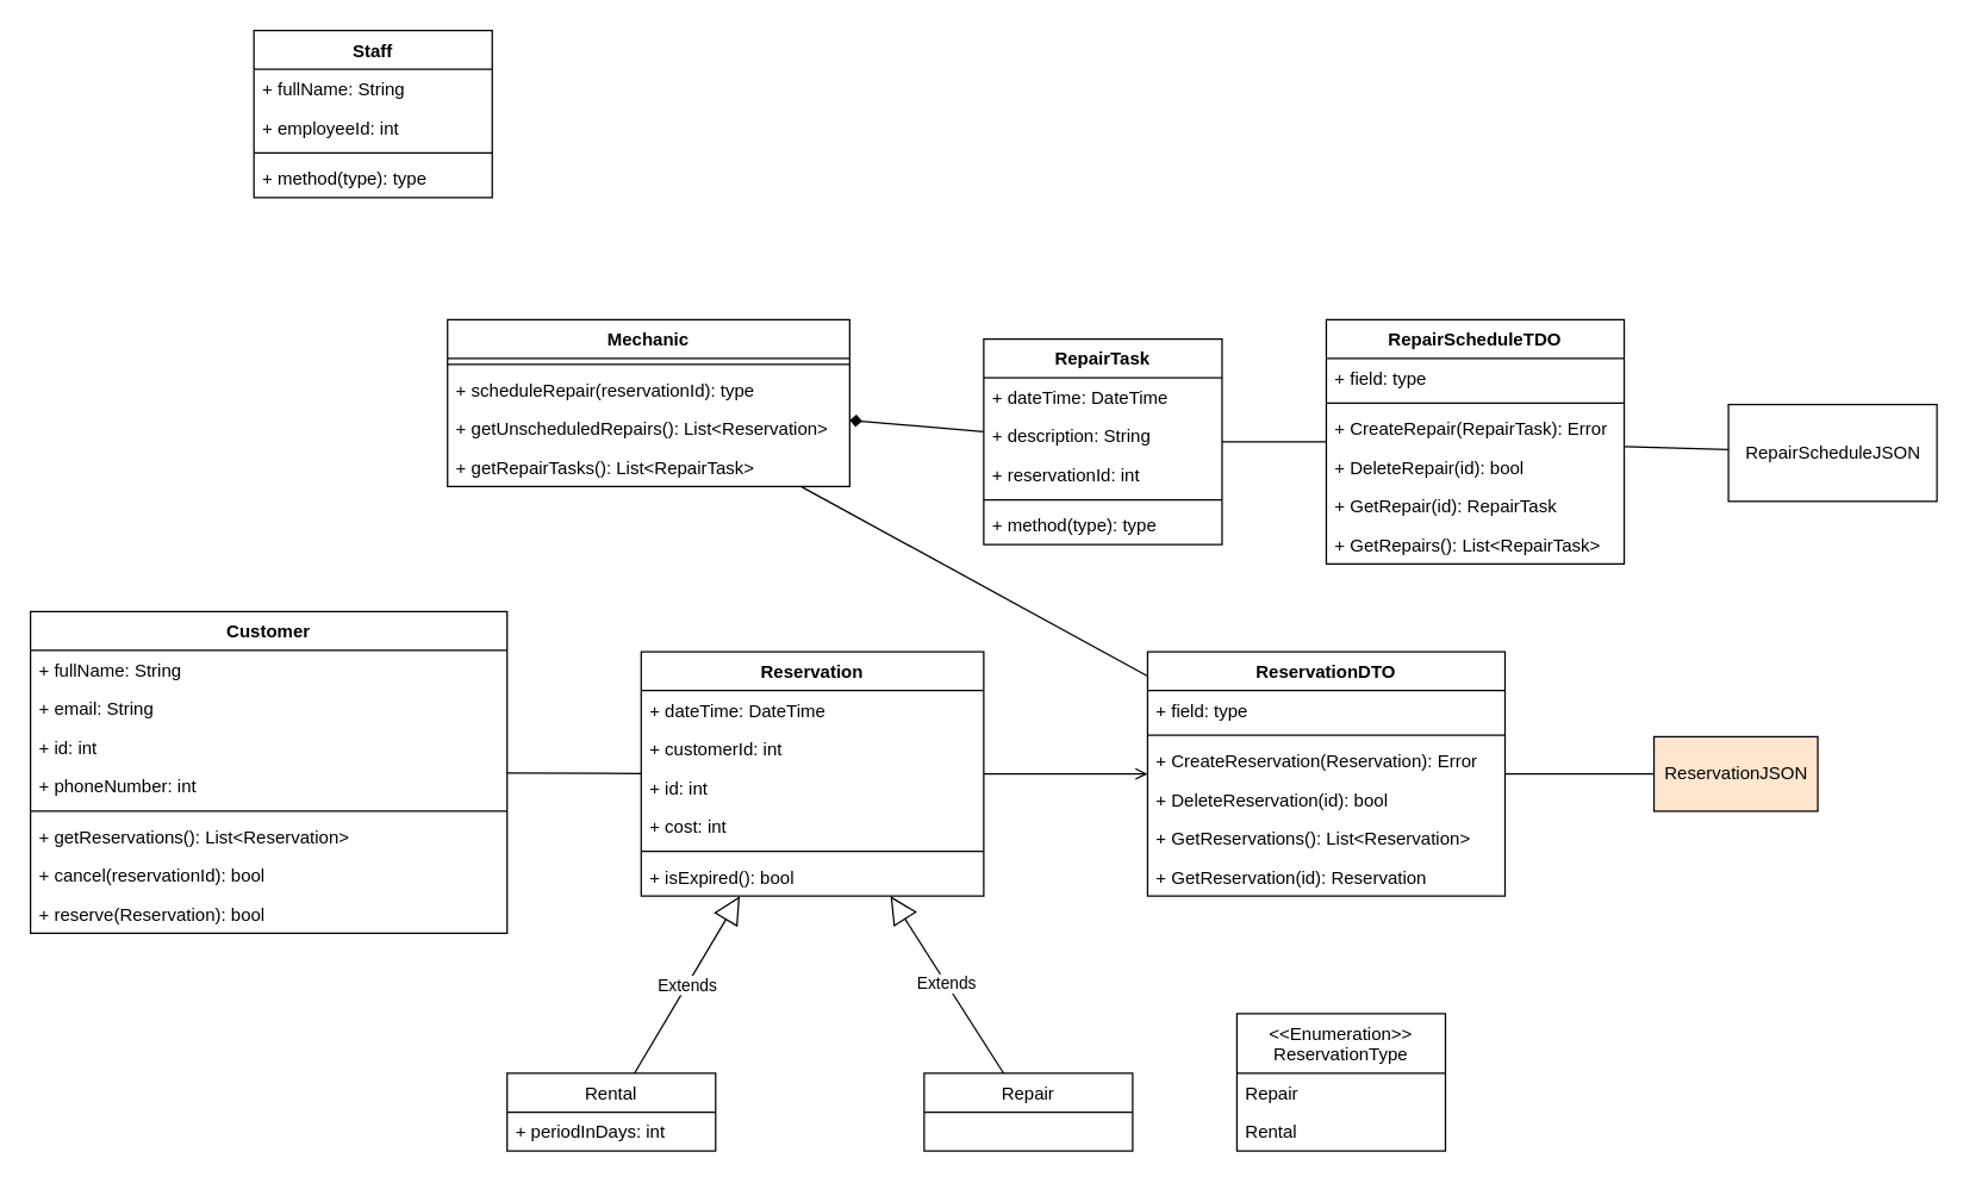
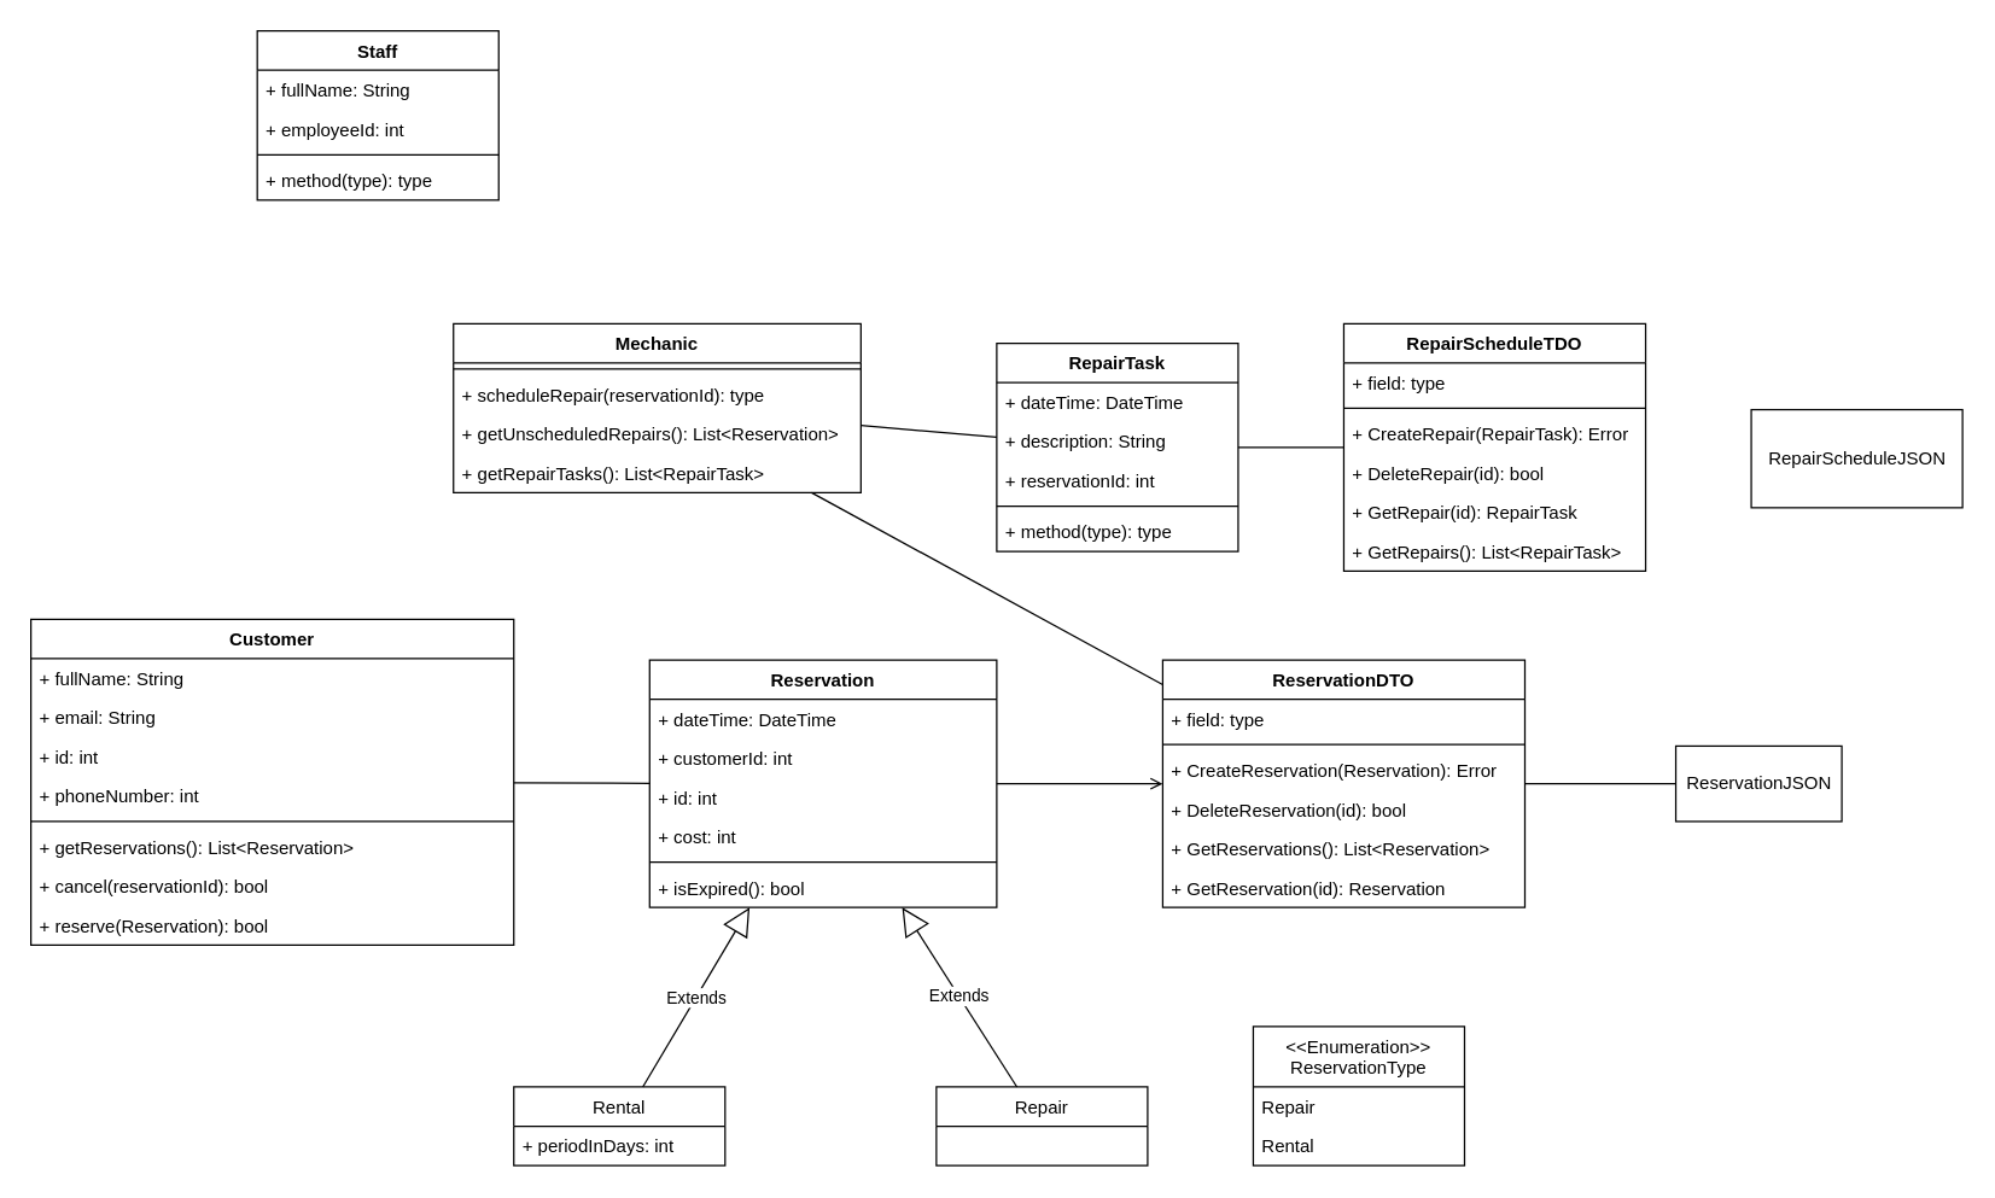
  <mxCell id="0" />
  <mxCell id="1" parent="0" />
  <mxCell id="2" value="Customer" style="swimlane;fontStyle=1;align=center;verticalAlign=top;childLayout=stackLayout;horizontal=1;startSize=26;horizontalStack=0;resizeParent=1;resizeParentMax=0;resizeLast=0;collapsible=1;marginBottom=0;" vertex="1" parent="1"><mxGeometry x="20" width="320" height="216" as="geometry" y="410" /></mxCell>
  <mxCell id="3" value="+ fullName: String" style="text;strokeColor=none;fillColor=none;align=left;verticalAlign=top;spacingLeft=4;spacingRight=4;overflow=hidden;rotatable=0;points=[[0,0.5],[1,0.5]];portConstraint=eastwest;" vertex="1" parent="2"><mxGeometry y="26" width="320" height="26" as="geometry" /></mxCell>
  <mxCell id="4" value="+ email: String" style="text;strokeColor=none;fillColor=none;align=left;verticalAlign=top;spacingLeft=4;spacingRight=4;overflow=hidden;rotatable=0;points=[[0,0.5],[1,0.5]];portConstraint=eastwest;" vertex="1" parent="2"><mxGeometry y="52" width="320" height="26" as="geometry" /></mxCell>
  <mxCell id="5" value="+ id: int" style="text;strokeColor=none;fillColor=none;align=left;verticalAlign=top;spacingLeft=4;spacingRight=4;overflow=hidden;rotatable=0;points=[[0,0.5],[1,0.5]];portConstraint=eastwest;" vertex="1" parent="2"><mxGeometry y="78" width="320" height="26" as="geometry" /></mxCell>
  <mxCell id="6" value="+ phoneNumber: int" style="text;strokeColor=none;fillColor=none;align=left;verticalAlign=top;spacingLeft=4;spacingRight=4;overflow=hidden;rotatable=0;points=[[0,0.5],[1,0.5]];portConstraint=eastwest;" vertex="1" parent="2"><mxGeometry y="104" width="320" height="26" as="geometry" /></mxCell>
  <mxCell id="7" value="" style="line;strokeWidth=1;fillColor=none;align=left;verticalAlign=middle;spacingTop=-1;spacingLeft=3;spacingRight=3;rotatable=0;labelPosition=right;points=[];portConstraint=eastwest;" vertex="1" parent="2"><mxGeometry y="130" width="320" height="8" as="geometry" /></mxCell>
  <mxCell id="8" value="+ getReservations(): List&lt;Reservation&gt;" style="text;strokeColor=none;fillColor=none;align=left;verticalAlign=top;spacingLeft=4;spacingRight=4;overflow=hidden;rotatable=0;points=[[0,0.5],[1,0.5]];portConstraint=eastwest;" vertex="1" parent="2"><mxGeometry y="138" width="320" height="26" as="geometry" /></mxCell>
  <mxCell id="9" value="+ cancel(reservationId): bool" style="text;strokeColor=none;fillColor=none;align=left;verticalAlign=top;spacingLeft=4;spacingRight=4;overflow=hidden;rotatable=0;points=[[0,0.5],[1,0.5]];portConstraint=eastwest;" vertex="1" parent="2"><mxGeometry y="164" width="320" height="26" as="geometry" /></mxCell>
  <mxCell id="10" value="+ reserve(Reservation): bool" style="text;strokeColor=none;fillColor=none;align=left;verticalAlign=top;spacingLeft=4;spacingRight=4;overflow=hidden;rotatable=0;points=[[0,0.5],[1,0.5]];portConstraint=eastwest;" vertex="1" parent="2"><mxGeometry y="190" width="320" height="26" as="geometry" /></mxCell>
  <mxCell id="11" value="Reservation" style="swimlane;fontStyle=1;align=center;verticalAlign=top;childLayout=stackLayout;horizontal=1;startSize=26;horizontalStack=0;resizeParent=1;resizeParentMax=0;resizeLast=0;collapsible=1;marginBottom=0;" vertex="1" parent="1"><mxGeometry x="430" y="437" width="230" height="164" as="geometry" /></mxCell>
  <mxCell id="12" value="+ dateTime: DateTime" style="text;strokeColor=none;fillColor=none;align=left;verticalAlign=top;spacingLeft=4;spacingRight=4;overflow=hidden;rotatable=0;points=[[0,0.5],[1,0.5]];portConstraint=eastwest;" vertex="1" parent="11"><mxGeometry y="26" width="230" height="26" as="geometry" /></mxCell>
  <mxCell id="13" value="+ customerId: int" style="text;strokeColor=none;fillColor=none;align=left;verticalAlign=top;spacingLeft=4;spacingRight=4;overflow=hidden;rotatable=0;points=[[0,0.5],[1,0.5]];portConstraint=eastwest;" vertex="1" parent="11"><mxGeometry y="52" width="230" height="26" as="geometry" /></mxCell>
  <mxCell id="14" value="+ id: int" style="text;strokeColor=none;fillColor=none;align=left;verticalAlign=top;spacingLeft=4;spacingRight=4;overflow=hidden;rotatable=0;points=[[0,0.5],[1,0.5]];portConstraint=eastwest;" vertex="1" parent="11"><mxGeometry y="78" width="230" height="26" as="geometry" /></mxCell>
  <mxCell id="15" value="+ cost: int" style="text;strokeColor=none;fillColor=none;align=left;verticalAlign=top;spacingLeft=4;spacingRight=4;overflow=hidden;rotatable=0;points=[[0,0.5],[1,0.5]];portConstraint=eastwest;" vertex="1" parent="11"><mxGeometry y="104" width="230" height="26" as="geometry" /></mxCell>
  <mxCell id="16" value="" style="line;strokeWidth=1;fillColor=none;align=left;verticalAlign=middle;spacingTop=-1;spacingLeft=3;spacingRight=3;rotatable=0;labelPosition=right;points=[];portConstraint=eastwest;" vertex="1" parent="11"><mxGeometry y="130" width="230" height="8" as="geometry" /></mxCell>
  <mxCell id="17" value="+ isExpired(): bool" style="text;strokeColor=none;fillColor=none;align=left;verticalAlign=top;spacingLeft=4;spacingRight=4;overflow=hidden;rotatable=0;points=[[0,0.5],[1,0.5]];portConstraint=eastwest;" vertex="1" parent="11"><mxGeometry y="138" width="230" height="26" as="geometry" /></mxCell>
  <mxCell id="18" value="Rental" style="swimlane;fontStyle=0;childLayout=stackLayout;horizontal=1;startSize=26;fillColor=none;horizontalStack=0;resizeParent=1;resizeParentMax=0;resizeLast=0;collapsible=1;marginBottom=0;" vertex="1" parent="1"><mxGeometry x="340" y="720" width="140" height="52" as="geometry" /></mxCell>
  <mxCell id="19" value="+ periodInDays: int" style="text;strokeColor=none;fillColor=none;align=left;verticalAlign=top;spacingLeft=4;spacingRight=4;overflow=hidden;rotatable=0;points=[[0,0.5],[1,0.5]];portConstraint=eastwest;" vertex="1" parent="18"><mxGeometry y="26" width="140" height="26" as="geometry" /></mxCell>
  <mxCell id="20" value="Repair" style="swimlane;fontStyle=0;childLayout=stackLayout;horizontal=1;startSize=26;fillColor=none;horizontalStack=0;resizeParent=1;resizeParentMax=0;resizeLast=0;collapsible=1;marginBottom=0;" vertex="1" parent="1"><mxGeometry x="620" y="720" width="140" height="52" as="geometry" /></mxCell>
  <mxCell id="21" value="Extends" style="endArrow=block;endSize=16;endFill=0;html=1;rounded=0;" edge="1" parent="1" source="18" target="11"><mxGeometry width="160" relative="1" as="geometry"><mxPoint x="210" y="680" as="sourcePoint" /><mxPoint x="370" y="680" as="targetPoint" /></mxGeometry></mxCell>
  <mxCell id="22" value="Extends" style="endArrow=block;endSize=16;endFill=0;html=1;rounded=0;" edge="1" parent="1" source="20" target="11"><mxGeometry width="160" relative="1" as="geometry"><mxPoint x="130" y="720" as="sourcePoint" /><mxPoint x="290" y="720" as="targetPoint" /></mxGeometry></mxCell>
  <mxCell id="23" value="" style="endArrow=none;html=1;rounded=0;" edge="1" parent="1" source="2" target="11"><mxGeometry width="50" height="50" relative="1" as="geometry"><mxPoint x="270" y="580" as="sourcePoint" /><mxPoint x="320" y="530" as="targetPoint" /></mxGeometry></mxCell>
  <mxCell id="24" value="ReservationDTO" style="swimlane;fontStyle=1;align=center;verticalAlign=top;childLayout=stackLayout;horizontal=1;startSize=26;horizontalStack=0;resizeParent=1;resizeParentMax=0;resizeLast=0;collapsible=1;marginBottom=0;" vertex="1" parent="1"><mxGeometry x="770" y="437" width="240" height="164" as="geometry" /></mxCell>
  <mxCell id="25" value="+ field: type" style="text;strokeColor=none;fillColor=none;align=left;verticalAlign=top;spacingLeft=4;spacingRight=4;overflow=hidden;rotatable=0;points=[[0,0.5],[1,0.5]];portConstraint=eastwest;" vertex="1" parent="24"><mxGeometry y="26" width="240" height="26" as="geometry" /></mxCell>
  <mxCell id="26" value="" style="line;strokeWidth=1;fillColor=none;align=left;verticalAlign=middle;spacingTop=-1;spacingLeft=3;spacingRight=3;rotatable=0;labelPosition=right;points=[];portConstraint=eastwest;" vertex="1" parent="24"><mxGeometry y="52" width="240" height="8" as="geometry" /></mxCell>
  <mxCell id="27" value="+ CreateReservation(Reservation): Error" style="text;strokeColor=none;fillColor=none;align=left;verticalAlign=top;spacingLeft=4;spacingRight=4;overflow=hidden;rotatable=0;points=[[0,0.5],[1,0.5]];portConstraint=eastwest;" vertex="1" parent="24"><mxGeometry y="60" width="240" height="26" as="geometry" /></mxCell>
  <mxCell id="28" value="+ DeleteReservation(id): bool" style="text;strokeColor=none;fillColor=none;align=left;verticalAlign=top;spacingLeft=4;spacingRight=4;overflow=hidden;rotatable=0;points=[[0,0.5],[1,0.5]];portConstraint=eastwest;" vertex="1" parent="24"><mxGeometry y="86" width="240" height="26" as="geometry" /></mxCell>
  <mxCell id="29" value="+ GetReservations(): List&lt;Reservation&gt;" style="text;strokeColor=none;fillColor=none;align=left;verticalAlign=top;spacingLeft=4;spacingRight=4;overflow=hidden;rotatable=0;points=[[0,0.5],[1,0.5]];portConstraint=eastwest;" vertex="1" parent="24"><mxGeometry y="112" width="240" height="26" as="geometry" /></mxCell>
  <mxCell id="30" value="+ GetReservation(id): Reservation" style="text;strokeColor=none;fillColor=none;align=left;verticalAlign=top;spacingLeft=4;spacingRight=4;overflow=hidden;rotatable=0;points=[[0,0.5],[1,0.5]];portConstraint=eastwest;" vertex="1" parent="24"><mxGeometry y="138" width="240" height="26" as="geometry" /></mxCell>
  <mxCell id="31" value="" style="endArrow=open;html=1;rounded=0;" edge="1" parent="1" source="11" target="24"><mxGeometry width="50" height="50" relative="1" as="geometry"><mxPoint x="630" y="650" as="sourcePoint" /><mxPoint x="680" y="600" as="targetPoint" /></mxGeometry></mxCell>
- <mxCell id="32" value="ReservationJSON" style="html=1;fillColor=#ffe6cc;" vertex="1" parent="1"><mxGeometry x="1110" y="494" width="110" height="50" as="geometry" /></mxCell>
+ <mxCell id="32" value="ReservationJSON" style="html=1;" vertex="1" parent="1"><mxGeometry x="1110" y="494" width="110" height="50" as="geometry" /></mxCell>
  <mxCell id="33" value="" style="endArrow=none;html=1;rounded=0;" edge="1" parent="1" source="24" target="32"><mxGeometry width="50" height="50" relative="1" as="geometry"><mxPoint x="980" y="630" as="sourcePoint" /><mxPoint x="1030" y="580" as="targetPoint" /></mxGeometry></mxCell>
  <mxCell id="34" value="&lt;&lt;Enumeration&gt;&gt;&#10;ReservationType" style="swimlane;fontStyle=0;childLayout=stackLayout;horizontal=1;startSize=40;fillColor=none;horizontalStack=0;resizeParent=1;resizeParentMax=0;resizeLast=0;collapsible=1;marginBottom=0;" vertex="1" parent="1"><mxGeometry x="830" y="680" width="140" height="92" as="geometry" /></mxCell>
  <mxCell id="35" value="Repair" style="text;strokeColor=none;fillColor=none;align=left;verticalAlign=top;spacingLeft=4;spacingRight=4;overflow=hidden;rotatable=0;points=[[0,0.5],[1,0.5]];portConstraint=eastwest;" vertex="1" parent="34"><mxGeometry y="40" width="140" height="26" as="geometry" /></mxCell>
  <mxCell id="36" value="Rental" style="text;strokeColor=none;fillColor=none;align=left;verticalAlign=top;spacingLeft=4;spacingRight=4;overflow=hidden;rotatable=0;points=[[0,0.5],[1,0.5]];portConstraint=eastwest;" vertex="1" parent="34"><mxGeometry y="66" width="140" height="26" as="geometry" /></mxCell>
  <mxCell id="37" value="Mechanic" style="swimlane;fontStyle=1;align=center;verticalAlign=top;childLayout=stackLayout;horizontal=1;startSize=26;horizontalStack=0;resizeParent=1;resizeParentMax=0;resizeLast=0;collapsible=1;marginBottom=0;" vertex="1" parent="1"><mxGeometry x="300" y="214" width="270" height="112" as="geometry" /></mxCell>
  <mxCell id="38" value="" style="line;strokeWidth=1;fillColor=none;align=left;verticalAlign=middle;spacingTop=-1;spacingLeft=3;spacingRight=3;rotatable=0;labelPosition=right;points=[];portConstraint=eastwest;" vertex="1" parent="37"><mxGeometry y="26" width="270" height="8" as="geometry" /></mxCell>
  <mxCell id="39" value="+ scheduleRepair(reservationId): type" style="text;strokeColor=none;fillColor=none;align=left;verticalAlign=top;spacingLeft=4;spacingRight=4;overflow=hidden;rotatable=0;points=[[0,0.5],[1,0.5]];portConstraint=eastwest;" vertex="1" parent="37"><mxGeometry y="34" width="270" height="26" as="geometry" /></mxCell>
  <mxCell id="40" value="+ getUnscheduledRepairs(): List&lt;Reservation&gt;" style="text;strokeColor=none;fillColor=none;align=left;verticalAlign=top;spacingLeft=4;spacingRight=4;overflow=hidden;rotatable=0;points=[[0,0.5],[1,0.5]];portConstraint=eastwest;" vertex="1" parent="37"><mxGeometry y="60" width="270" height="26" as="geometry" /></mxCell>
  <mxCell id="41" value="+ getRepairTasks(): List&lt;RepairTask&gt;" style="text;strokeColor=none;fillColor=none;align=left;verticalAlign=top;spacingLeft=4;spacingRight=4;overflow=hidden;rotatable=0;points=[[0,0.5],[1,0.5]];portConstraint=eastwest;" vertex="1" parent="37"><mxGeometry y="86" width="270" height="26" as="geometry" /></mxCell>
  <mxCell id="42" value="RepairScheduleJSON" style="html=1;" vertex="1" parent="1"><mxGeometry x="1160" y="271" width="140" height="65" as="geometry" /></mxCell>
  <mxCell id="43" value="RepairScheduleTDO" style="swimlane;fontStyle=1;align=center;verticalAlign=top;childLayout=stackLayout;horizontal=1;startSize=26;horizontalStack=0;resizeParent=1;resizeParentMax=0;resizeLast=0;collapsible=1;marginBottom=0;" vertex="1" parent="1"><mxGeometry x="890" y="214" width="200" height="164" as="geometry" /></mxCell>
  <mxCell id="44" value="+ field: type" style="text;strokeColor=none;fillColor=none;align=left;verticalAlign=top;spacingLeft=4;spacingRight=4;overflow=hidden;rotatable=0;points=[[0,0.5],[1,0.5]];portConstraint=eastwest;" vertex="1" parent="43"><mxGeometry y="26" width="200" height="26" as="geometry" /></mxCell>
  <mxCell id="45" value="" style="line;strokeWidth=1;fillColor=none;align=left;verticalAlign=middle;spacingTop=-1;spacingLeft=3;spacingRight=3;rotatable=0;labelPosition=right;points=[];portConstraint=eastwest;" vertex="1" parent="43"><mxGeometry y="52" width="200" height="8" as="geometry" /></mxCell>
  <mxCell id="46" value="+ CreateRepair(RepairTask): Error" style="text;strokeColor=none;fillColor=none;align=left;verticalAlign=top;spacingLeft=4;spacingRight=4;overflow=hidden;rotatable=0;points=[[0,0.5],[1,0.5]];portConstraint=eastwest;" vertex="1" parent="43"><mxGeometry y="60" width="200" height="26" as="geometry" /></mxCell>
  <mxCell id="47" value="+ DeleteRepair(id): bool" style="text;strokeColor=none;fillColor=none;align=left;verticalAlign=top;spacingLeft=4;spacingRight=4;overflow=hidden;rotatable=0;points=[[0,0.5],[1,0.5]];portConstraint=eastwest;" vertex="1" parent="43"><mxGeometry y="86" width="200" height="26" as="geometry" /></mxCell>
  <mxCell id="48" value="+ GetRepair(id): RepairTask" style="text;strokeColor=none;fillColor=none;align=left;verticalAlign=top;spacingLeft=4;spacingRight=4;overflow=hidden;rotatable=0;points=[[0,0.5],[1,0.5]];portConstraint=eastwest;" vertex="1" parent="43"><mxGeometry y="112" width="200" height="26" as="geometry" /></mxCell>
  <mxCell id="49" value="+ GetRepairs(): List&lt;RepairTask&gt;" style="text;strokeColor=none;fillColor=none;align=left;verticalAlign=top;spacingLeft=4;spacingRight=4;overflow=hidden;rotatable=0;points=[[0,0.5],[1,0.5]];portConstraint=eastwest;" vertex="1" parent="43"><mxGeometry y="138" width="200" height="26" as="geometry" /></mxCell>
  <mxCell id="50" value="RepairTask" style="swimlane;fontStyle=1;align=center;verticalAlign=top;childLayout=stackLayout;horizontal=1;startSize=26;horizontalStack=0;resizeParent=1;resizeParentMax=0;resizeLast=0;collapsible=1;marginBottom=0;" vertex="1" parent="1"><mxGeometry x="660" y="227" width="160" height="138" as="geometry" /></mxCell>
  <mxCell id="51" value="+ dateTime: DateTime" style="text;strokeColor=none;fillColor=none;align=left;verticalAlign=top;spacingLeft=4;spacingRight=4;overflow=hidden;rotatable=0;points=[[0,0.5],[1,0.5]];portConstraint=eastwest;" vertex="1" parent="50"><mxGeometry y="26" width="160" height="26" as="geometry" /></mxCell>
  <mxCell id="52" value="+ description: String" style="text;strokeColor=none;fillColor=none;align=left;verticalAlign=top;spacingLeft=4;spacingRight=4;overflow=hidden;rotatable=0;points=[[0,0.5],[1,0.5]];portConstraint=eastwest;" vertex="1" parent="50"><mxGeometry y="52" width="160" height="26" as="geometry" /></mxCell>
  <mxCell id="53" value="+ reservationId: int" style="text;strokeColor=none;fillColor=none;align=left;verticalAlign=top;spacingLeft=4;spacingRight=4;overflow=hidden;rotatable=0;points=[[0,0.5],[1,0.5]];portConstraint=eastwest;" vertex="1" parent="50"><mxGeometry y="78" width="160" height="26" as="geometry" /></mxCell>
  <mxCell id="54" value="" style="line;strokeWidth=1;fillColor=none;align=left;verticalAlign=middle;spacingTop=-1;spacingLeft=3;spacingRight=3;rotatable=0;labelPosition=right;points=[];portConstraint=eastwest;" vertex="1" parent="50"><mxGeometry y="104" width="160" height="8" as="geometry" /></mxCell>
  <mxCell id="55" value="+ method(type): type" style="text;strokeColor=none;fillColor=none;align=left;verticalAlign=top;spacingLeft=4;spacingRight=4;overflow=hidden;rotatable=0;points=[[0,0.5],[1,0.5]];portConstraint=eastwest;" vertex="1" parent="50"><mxGeometry y="112" width="160" height="26" as="geometry" /></mxCell>
- <mxCell id="56" value="" style="endArrow=none;html=1;rounded=0;" edge="1" parent="1" source="43" target="42"><mxGeometry width="50" height="50" relative="1" as="geometry"><mxPoint x="920" y="430" as="sourcePoint" /><mxPoint x="970" y="380" as="targetPoint" /></mxGeometry></mxCell>
  <mxCell id="57" value="" style="endArrow=none;html=1;rounded=0;" edge="1" parent="1" source="50" target="43"><mxGeometry width="50" height="50" relative="1" as="geometry"><mxPoint x="860" y="420" as="sourcePoint" /><mxPoint x="910" y="370" as="targetPoint" /></mxGeometry></mxCell>
- <mxCell id="58" value="" style="endArrow=diamond;html=1;rounded=0;" edge="1" parent="1" source="50" target="37"><mxGeometry width="50" height="50" relative="1" as="geometry"><mxPoint x="390" y="430" as="sourcePoint" /><mxPoint x="440" y="380" as="targetPoint" /></mxGeometry></mxCell>
+ <mxCell id="58" value="" style="endArrow=none;html=1;rounded=0;" edge="1" parent="1" source="50" target="37"><mxGeometry width="50" height="50" relative="1" as="geometry"><mxPoint x="390" y="430" as="sourcePoint" /><mxPoint x="440" y="380" as="targetPoint" /></mxGeometry></mxCell>
  <mxCell id="59" value="" style="endArrow=none;html=1;rounded=0;" edge="1" parent="1" source="37" target="24"><mxGeometry width="50" height="50" relative="1" as="geometry"><mxPoint x="500" y="420" as="sourcePoint" /><mxPoint x="550" y="370" as="targetPoint" /></mxGeometry></mxCell>
  <mxCell id="60" value="Staff" style="swimlane;fontStyle=1;align=center;verticalAlign=top;childLayout=stackLayout;horizontal=1;startSize=26;horizontalStack=0;resizeParent=1;resizeParentMax=0;resizeLast=0;collapsible=1;marginBottom=0;" vertex="1" parent="1"><mxGeometry x="170" y="20" width="160" height="112" as="geometry" /></mxCell>
  <mxCell id="61" value="+ fullName: String" style="text;strokeColor=none;fillColor=none;align=left;verticalAlign=top;spacingLeft=4;spacingRight=4;overflow=hidden;rotatable=0;points=[[0,0.5],[1,0.5]];portConstraint=eastwest;" vertex="1" parent="60"><mxGeometry y="26" width="160" height="26" as="geometry" /></mxCell>
  <mxCell id="62" value="+ employeeId: int" style="text;strokeColor=none;fillColor=none;align=left;verticalAlign=top;spacingLeft=4;spacingRight=4;overflow=hidden;rotatable=0;points=[[0,0.5],[1,0.5]];portConstraint=eastwest;" vertex="1" parent="60"><mxGeometry y="52" width="160" height="26" as="geometry" /></mxCell>
  <mxCell id="63" value="" style="line;strokeWidth=1;fillColor=none;align=left;verticalAlign=middle;spacingTop=-1;spacingLeft=3;spacingRight=3;rotatable=0;labelPosition=right;points=[];portConstraint=eastwest;" vertex="1" parent="60"><mxGeometry y="78" width="160" height="8" as="geometry" /></mxCell>
  <mxCell id="64" value="+ method(type): type" style="text;strokeColor=none;fillColor=none;align=left;verticalAlign=top;spacingLeft=4;spacingRight=4;overflow=hidden;rotatable=0;points=[[0,0.5],[1,0.5]];portConstraint=eastwest;" vertex="1" parent="60"><mxGeometry y="86" width="160" height="26" as="geometry" /></mxCell>
